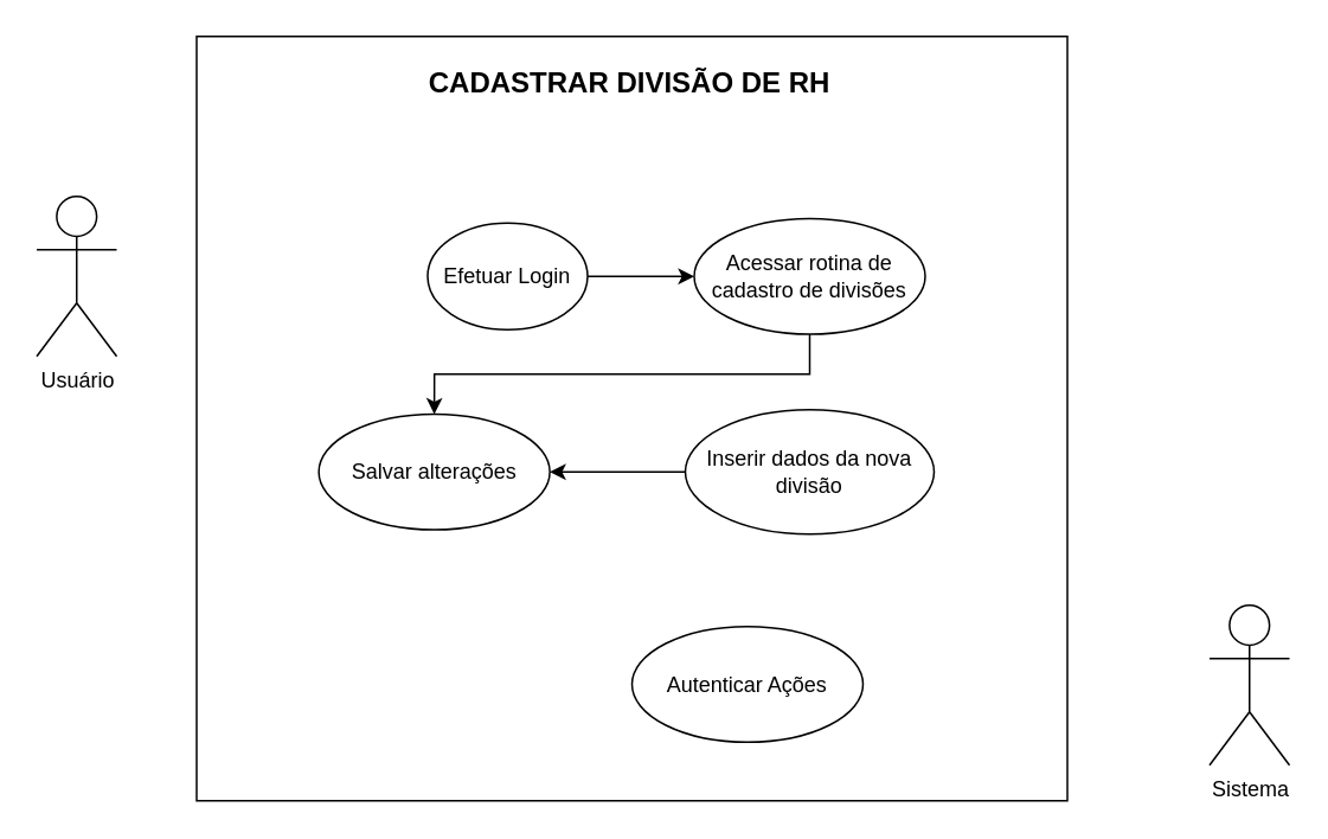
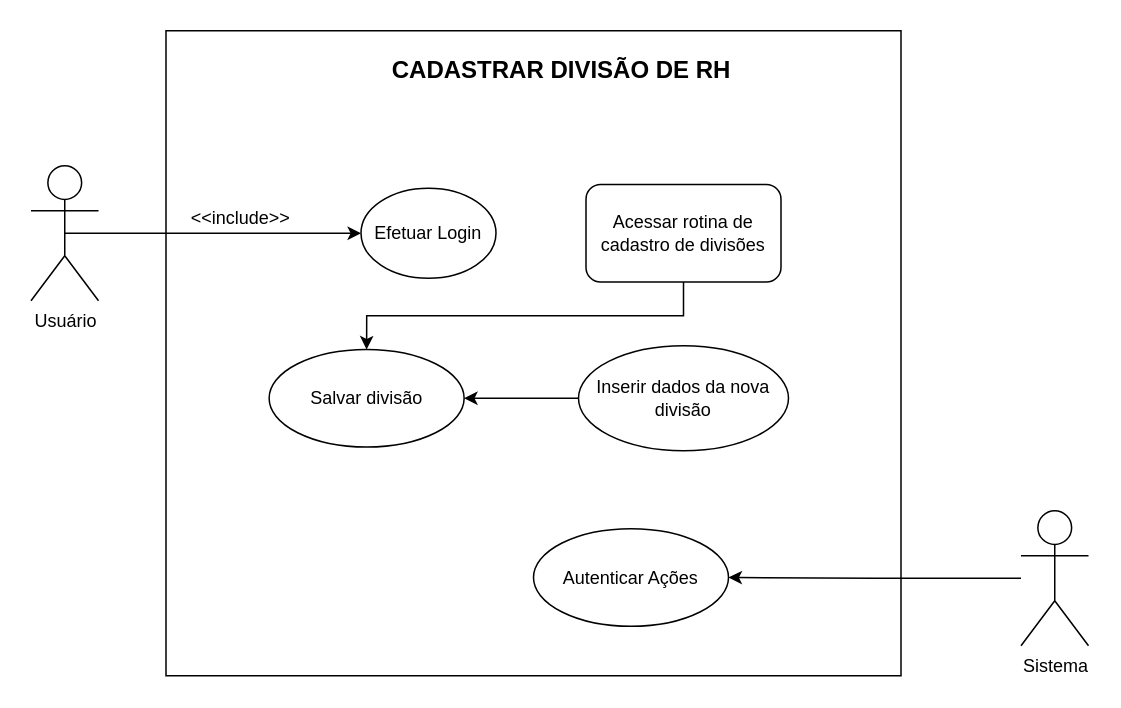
  <mxCell id="0" />
  <mxCell id="1" parent="0" />
  <mxCell id="2" value="" style="rounded=0;whiteSpace=wrap;html=1;" vertex="1" parent="1"><mxGeometry x="110" y="20" width="490" height="430" as="geometry" /></mxCell>
+ <mxCell id="3" style="edgeStyle=orthogonalEdgeStyle;rounded=0;orthogonalLoop=1;jettySize=auto;html=1;exitX=0.5;exitY=0.5;exitDx=0;exitDy=0;exitPerimeter=0;entryX=0;entryY=0.5;entryDx=0;entryDy=0;" edge="1" parent="1" source="4" target="9"><mxGeometry relative="1" as="geometry" /></mxCell>
  <mxCell id="4" value="Usuário" style="shape=umlActor;verticalLabelPosition=bottom;verticalAlign=top;html=1;outlineConnect=0;" vertex="1" parent="1"><mxGeometry x="20" y="110" width="45" height="90" as="geometry" /></mxCell>
+ <mxCell id="5" style="edgeStyle=orthogonalEdgeStyle;rounded=0;orthogonalLoop=1;jettySize=auto;html=1;entryX=1;entryY=0.5;entryDx=0;entryDy=0;" edge="1" parent="1" source="6" target="16"><mxGeometry relative="1" as="geometry" /></mxCell>
  <mxCell id="6" value="Sistema" style="shape=umlActor;verticalLabelPosition=bottom;verticalAlign=top;html=1;outlineConnect=0;" vertex="1" parent="1"><mxGeometry x="680" y="340" width="45" height="90" as="geometry" /></mxCell>
- <mxCell id="7" value="CADASTRAR DIVISÃO DE RH" style="text;whiteSpace=wrap;fontStyle=1;fontSize=16;" vertex="1" parent="1"><mxGeometry x="238.75" y="30" width="232.5" height="40" as="geometry" /></mxCell>
- <mxCell id="8" style="edgeStyle=orthogonalEdgeStyle;rounded=0;orthogonalLoop=1;jettySize=auto;html=1;exitX=1;exitY=0.5;exitDx=0;exitDy=0;" edge="1" parent="1" source="9" target="12"><mxGeometry relative="1" as="geometry" /></mxCell>
+ <mxCell id="7" value="CADASTRAR DIVISÃO DE RH" style="text;whiteSpace=wrap;fontStyle=1;fontSize=16;" vertex="1" parent="1"><mxGeometry x="258.75" y="30" width="232.5" height="40" as="geometry" /></mxCell>
  <mxCell id="9" value="Efetuar Login" style="ellipse;whiteSpace=wrap;html=1;" vertex="1" parent="1"><mxGeometry x="240" y="125" width="90" height="60" as="geometry" /></mxCell>
+ <mxCell id="10" value="&amp;lt;&amp;lt;include&amp;gt;&amp;gt;" style="text;html=1;strokeColor=none;fillColor=none;align=center;verticalAlign=middle;whiteSpace=wrap;rounded=0;" vertex="1" parent="1"><mxGeometry x="130" y="130" width="60" height="30" as="geometry" /></mxCell>
  <mxCell id="11" style="edgeStyle=orthogonalEdgeStyle;rounded=0;orthogonalLoop=1;jettySize=auto;html=1;exitX=0.5;exitY=1;exitDx=0;exitDy=0;" edge="1" parent="1" source="12" target="15"><mxGeometry relative="1" as="geometry" /></mxCell>
- <mxCell id="12" value="Acessar rotina de cadastro de divisões" style="ellipse;whiteSpace=wrap;html=1;" vertex="1" parent="1"><mxGeometry x="390" y="122.5" width="130" height="65" as="geometry" /></mxCell>
+ <mxCell id="12" value="Acessar rotina de cadastro de divisões" style="whiteSpace=wrap;html=1;rounded=1;" vertex="1" parent="1"><mxGeometry x="390" y="122.5" width="130" height="65" as="geometry" /></mxCell>
  <mxCell id="13" style="edgeStyle=orthogonalEdgeStyle;rounded=0;orthogonalLoop=1;jettySize=auto;html=1;entryX=1;entryY=0.5;entryDx=0;entryDy=0;" edge="1" parent="1" source="14" target="15"><mxGeometry relative="1" as="geometry" /></mxCell>
  <mxCell id="14" value="Inserir dados da nova divisão" style="ellipse;whiteSpace=wrap;html=1;" vertex="1" parent="1"><mxGeometry x="385" y="230" width="140" height="70" as="geometry" /></mxCell>
- <mxCell id="15" value="Salvar alterações" style="ellipse;whiteSpace=wrap;html=1;" vertex="1" parent="1"><mxGeometry x="178.75" y="232.5" width="130" height="65" as="geometry" /></mxCell>
+ <mxCell id="15" value="Salvar divisão" style="ellipse;whiteSpace=wrap;html=1;" vertex="1" parent="1"><mxGeometry x="178.75" y="232.5" width="130" height="65" as="geometry" /></mxCell>
  <mxCell id="16" value="Autenticar Ações" style="ellipse;whiteSpace=wrap;html=1;" vertex="1" parent="1"><mxGeometry x="355" y="352" width="130" height="65" as="geometry" /></mxCell>
